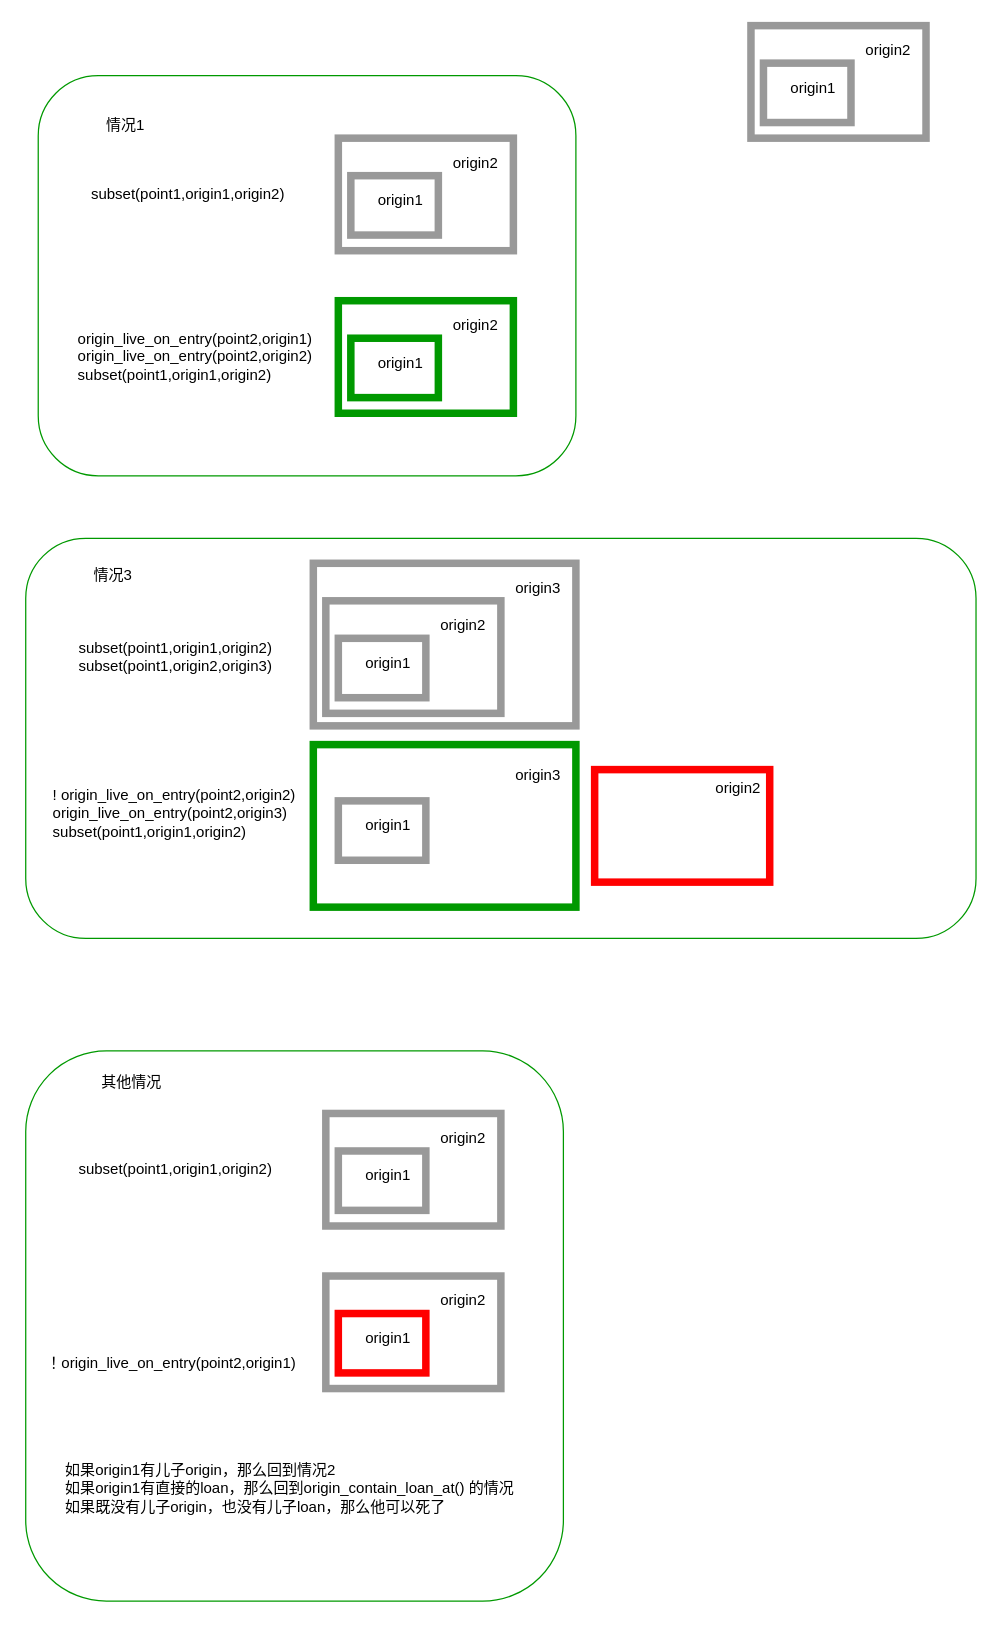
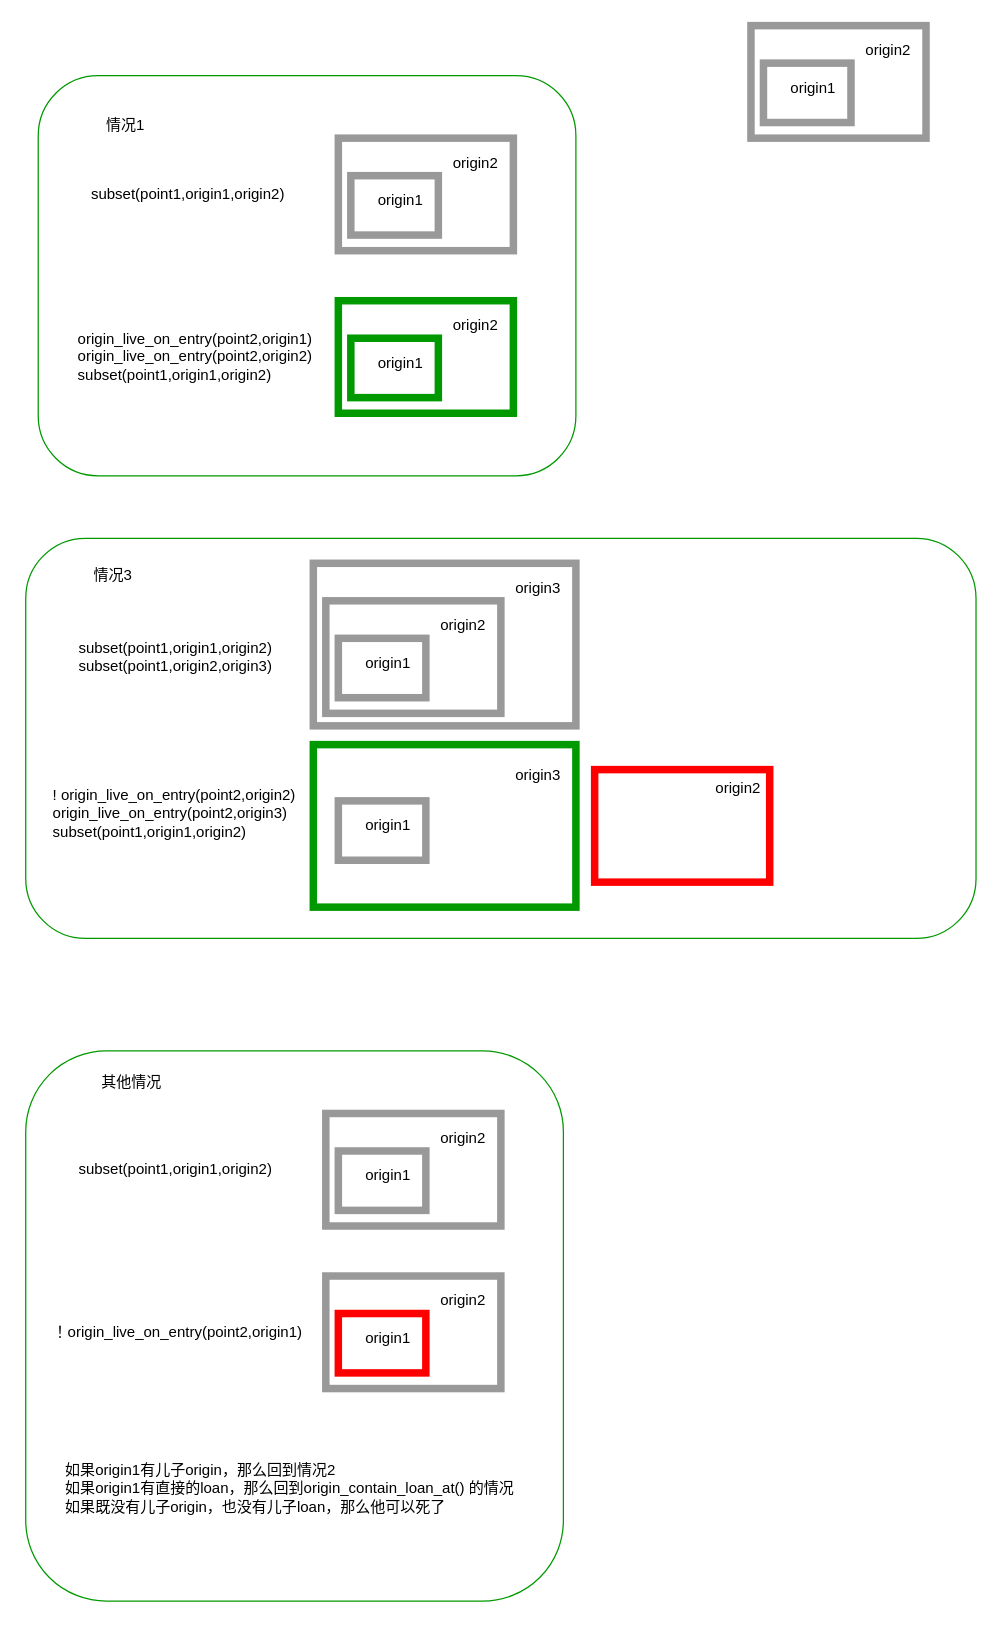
  <mxCell id="0" />
  <mxCell id="1" parent="0" />
  <mxCell id="2" value="" style="rounded=1;whiteSpace=wrap;html=1;strokeColor=#009900;align=left;" vertex="1" parent="1"><mxGeometry x="20" y="430" width="760" height="320" as="geometry" /></mxCell>
  <mxCell id="3" value="" style="rounded=0;whiteSpace=wrap;html=1;strokeColor=#009900;strokeWidth=6;" vertex="1" parent="1"><mxGeometry x="250" y="595" width="210" height="130" as="geometry" /></mxCell>
  <mxCell id="4" value="" style="rounded=0;whiteSpace=wrap;html=1;strokeColor=#999999;strokeWidth=6;" vertex="1" parent="1"><mxGeometry x="250" y="450" width="210" height="130" as="geometry" /></mxCell>
  <mxCell id="5" value="" style="rounded=1;whiteSpace=wrap;html=1;strokeColor=#009900;align=left;" vertex="1" parent="1"><mxGeometry x="30" y="60" width="430" height="320" as="geometry" /></mxCell>
  <mxCell id="6" value="" style="rounded=0;whiteSpace=wrap;html=1;strokeColor=#999999;strokeWidth=6;" vertex="1" parent="1"><mxGeometry x="270" y="110" width="140" height="90" as="geometry" /></mxCell>
  <mxCell id="7" value="" style="rounded=0;whiteSpace=wrap;html=1;strokeColor=#999999;strokeWidth=6;" vertex="1" parent="1"><mxGeometry x="280" y="140" width="70" height="47.5" as="geometry" /></mxCell>
  <mxCell id="8" value="origin2" style="text;html=1;strokeColor=none;fillColor=none;align=center;verticalAlign=middle;whiteSpace=wrap;rounded=0;" vertex="1" parent="1"><mxGeometry x="360" y="120" width="40" height="20" as="geometry" /></mxCell>
  <mxCell id="9" value="origin1" style="text;html=1;strokeColor=none;fillColor=none;align=center;verticalAlign=middle;whiteSpace=wrap;rounded=0;" vertex="1" parent="1"><mxGeometry x="300" y="150" width="40" height="20" as="geometry" /></mxCell>
  <mxCell id="10" value="" style="rounded=0;whiteSpace=wrap;html=1;strokeColor=#009900;strokeWidth=6;" vertex="1" parent="1"><mxGeometry x="270" y="240" width="140" height="90" as="geometry" /></mxCell>
  <mxCell id="11" value="" style="rounded=0;whiteSpace=wrap;html=1;strokeColor=#009900;strokeWidth=6;" vertex="1" parent="1"><mxGeometry x="280" y="270" width="70" height="47.5" as="geometry" /></mxCell>
  <mxCell id="12" value="origin2" style="text;html=1;strokeColor=none;fillColor=none;align=center;verticalAlign=middle;whiteSpace=wrap;rounded=0;" vertex="1" parent="1"><mxGeometry x="360" y="250" width="40" height="20" as="geometry" /></mxCell>
  <mxCell id="13" value="origin1" style="text;html=1;strokeColor=none;fillColor=none;align=center;verticalAlign=middle;whiteSpace=wrap;rounded=0;" vertex="1" parent="1"><mxGeometry x="300" y="280" width="40" height="20" as="geometry" /></mxCell>
  <mxCell id="14" value="" style="rounded=0;whiteSpace=wrap;html=1;strokeColor=#999999;strokeWidth=6;" vertex="1" parent="1"><mxGeometry x="600" y="20" width="140" height="90" as="geometry" /></mxCell>
  <mxCell id="15" value="" style="rounded=0;whiteSpace=wrap;html=1;strokeColor=#999999;strokeWidth=6;" vertex="1" parent="1"><mxGeometry x="610" y="50" width="70" height="47.5" as="geometry" /></mxCell>
  <mxCell id="16" value="origin2" style="text;html=1;strokeColor=none;fillColor=none;align=center;verticalAlign=middle;whiteSpace=wrap;rounded=0;" vertex="1" parent="1"><mxGeometry x="690" y="30" width="40" height="20" as="geometry" /></mxCell>
  <mxCell id="17" value="origin1" style="text;html=1;strokeColor=none;fillColor=none;align=center;verticalAlign=middle;whiteSpace=wrap;rounded=0;" vertex="1" parent="1"><mxGeometry x="630" y="60" width="40" height="20" as="geometry" /></mxCell>
  <mxCell id="18" value="subset(point1,origin1,origin2)" style="text;html=1;strokeColor=none;fillColor=none;align=center;verticalAlign=middle;whiteSpace=wrap;rounded=0;" vertex="1" parent="1"><mxGeometry x="70" y="145" width="160" height="20" as="geometry" /></mxCell>
  <mxCell id="19" value="&lt;div&gt;&lt;span&gt;origin_live_on_entry(point2,origin1)&lt;/span&gt;&lt;/div&gt;&lt;div&gt;&lt;span&gt;origin_live_on_entry(point2,origin2)&lt;/span&gt;&lt;/div&gt;subset(point1,origin1,origin2)" style="text;html=1;strokeColor=none;fillColor=none;align=left;verticalAlign=middle;whiteSpace=wrap;rounded=0;" vertex="1" parent="1"><mxGeometry x="60" y="260" width="200" height="50" as="geometry" /></mxCell>
  <mxCell id="20" value="" style="rounded=0;whiteSpace=wrap;html=1;strokeColor=#999999;strokeWidth=6;" vertex="1" parent="1"><mxGeometry x="260" y="480" width="140" height="90" as="geometry" /></mxCell>
  <mxCell id="21" value="" style="rounded=0;whiteSpace=wrap;html=1;strokeColor=#999999;strokeWidth=6;" vertex="1" parent="1"><mxGeometry x="270" y="510" width="70" height="47.5" as="geometry" /></mxCell>
  <mxCell id="22" value="origin2" style="text;html=1;strokeColor=none;fillColor=none;align=center;verticalAlign=middle;whiteSpace=wrap;rounded=0;" vertex="1" parent="1"><mxGeometry x="350" y="490" width="40" height="20" as="geometry" /></mxCell>
  <mxCell id="23" value="origin1" style="text;html=1;strokeColor=none;fillColor=none;align=center;verticalAlign=middle;whiteSpace=wrap;rounded=0;" vertex="1" parent="1"><mxGeometry x="290" y="520" width="40" height="20" as="geometry" /></mxCell>
  <mxCell id="24" value="" style="rounded=0;whiteSpace=wrap;html=1;strokeColor=#FF0000;strokeWidth=6;" vertex="1" parent="1"><mxGeometry x="475" y="615" width="140" height="90" as="geometry" /></mxCell>
  <mxCell id="25" value="" style="rounded=0;whiteSpace=wrap;html=1;strokeColor=#999999;strokeWidth=6;" vertex="1" parent="1"><mxGeometry x="270" y="640" width="70" height="47.5" as="geometry" /></mxCell>
  <mxCell id="26" value="origin2" style="text;html=1;strokeColor=none;fillColor=none;align=center;verticalAlign=middle;whiteSpace=wrap;rounded=0;" vertex="1" parent="1"><mxGeometry x="570" y="620" width="40" height="20" as="geometry" /></mxCell>
  <mxCell id="27" value="origin1" style="text;html=1;strokeColor=none;fillColor=none;align=center;verticalAlign=middle;whiteSpace=wrap;rounded=0;" vertex="1" parent="1"><mxGeometry x="290" y="650" width="40" height="20" as="geometry" /></mxCell>
  <mxCell id="28" value="subset(point1,origin1,origin2)&lt;br&gt;subset(point1,origin2,origin3)" style="text;html=1;strokeColor=none;fillColor=none;align=center;verticalAlign=middle;whiteSpace=wrap;rounded=0;" vertex="1" parent="1"><mxGeometry x="60" y="515" width="160" height="20" as="geometry" /></mxCell>
  <mxCell id="29" value="&lt;div&gt;&lt;span&gt;! origin_live_on_entry(point2,origin2)&lt;/span&gt;&lt;/div&gt;&lt;div&gt;&lt;span&gt;origin_live_on_entry(point2,origin3)&lt;/span&gt;&lt;/div&gt;subset(point1,origin1,origin2)" style="text;html=1;strokeColor=none;fillColor=none;align=left;verticalAlign=middle;whiteSpace=wrap;rounded=0;" vertex="1" parent="1"><mxGeometry x="40" y="640" width="220" height="20" as="geometry" /></mxCell>
  <mxCell id="30" value="origin3" style="text;html=1;strokeColor=none;fillColor=none;align=center;verticalAlign=middle;whiteSpace=wrap;rounded=0;" vertex="1" parent="1"><mxGeometry x="410" y="460" width="40" height="20" as="geometry" /></mxCell>
  <mxCell id="31" value="origin3" style="text;html=1;strokeColor=none;fillColor=none;align=center;verticalAlign=middle;whiteSpace=wrap;rounded=0;" vertex="1" parent="1"><mxGeometry x="410" y="610" width="40" height="20" as="geometry" /></mxCell>
  <mxCell id="32" value="情况1" style="text;html=1;strokeColor=none;fillColor=none;align=center;verticalAlign=middle;whiteSpace=wrap;rounded=0;" vertex="1" parent="1"><mxGeometry x="80" y="90" width="40" height="20" as="geometry" /></mxCell>
  <mxCell id="33" value="情况3" style="text;html=1;strokeColor=none;fillColor=none;align=center;verticalAlign=middle;whiteSpace=wrap;rounded=0;" vertex="1" parent="1"><mxGeometry x="70" y="450" width="40" height="20" as="geometry" /></mxCell>
  <mxCell id="34" value="" style="rounded=1;whiteSpace=wrap;html=1;strokeColor=#009900;align=left;" vertex="1" parent="1"><mxGeometry x="20" y="840" width="430" height="440" as="geometry" /></mxCell>
  <mxCell id="35" value="" style="rounded=0;whiteSpace=wrap;html=1;strokeColor=#999999;strokeWidth=6;" vertex="1" parent="1"><mxGeometry x="260" y="890" width="140" height="90" as="geometry" /></mxCell>
  <mxCell id="36" value="" style="rounded=0;whiteSpace=wrap;html=1;strokeColor=#999999;strokeWidth=6;" vertex="1" parent="1"><mxGeometry x="270" y="920" width="70" height="47.5" as="geometry" /></mxCell>
  <mxCell id="37" value="origin2" style="text;html=1;strokeColor=none;fillColor=none;align=center;verticalAlign=middle;whiteSpace=wrap;rounded=0;" vertex="1" parent="1"><mxGeometry x="350" y="900" width="40" height="20" as="geometry" /></mxCell>
  <mxCell id="38" value="origin1" style="text;html=1;strokeColor=none;fillColor=none;align=center;verticalAlign=middle;whiteSpace=wrap;rounded=0;" vertex="1" parent="1"><mxGeometry x="290" y="930" width="40" height="20" as="geometry" /></mxCell>
  <mxCell id="39" value="" style="rounded=0;whiteSpace=wrap;html=1;strokeColor=#999999;strokeWidth=6;" vertex="1" parent="1"><mxGeometry x="260" y="1020" width="140" height="90" as="geometry" /></mxCell>
  <mxCell id="40" value="" style="rounded=0;whiteSpace=wrap;html=1;strokeColor=#FF0000;strokeWidth=6;" vertex="1" parent="1"><mxGeometry x="270" y="1050" width="70" height="47.5" as="geometry" /></mxCell>
  <mxCell id="41" value="origin2" style="text;html=1;strokeColor=none;fillColor=none;align=center;verticalAlign=middle;whiteSpace=wrap;rounded=0;" vertex="1" parent="1"><mxGeometry x="350" y="1030" width="40" height="20" as="geometry" /></mxCell>
  <mxCell id="42" value="origin1" style="text;html=1;strokeColor=none;fillColor=none;align=center;verticalAlign=middle;whiteSpace=wrap;rounded=0;" vertex="1" parent="1"><mxGeometry x="290" y="1060" width="40" height="20" as="geometry" /></mxCell>
  <mxCell id="43" value="subset(point1,origin1,origin2)" style="text;html=1;strokeColor=none;fillColor=none;align=center;verticalAlign=middle;whiteSpace=wrap;rounded=0;" vertex="1" parent="1"><mxGeometry x="60" y="925" width="160" height="20" as="geometry" /></mxCell>
- <mxCell id="44" value="&lt;div&gt;&lt;span&gt;！origin_live_on_entry(point2,origin1)&lt;/span&gt;&lt;/div&gt;" style="text;html=1;strokeColor=none;fillColor=none;align=left;verticalAlign=middle;whiteSpace=wrap;rounded=0;" vertex="1" parent="1"><mxGeometry x="35" y="1065" width="210" height="50" as="geometry" /></mxCell>
+ <mxCell id="44" value="&lt;div&gt;&lt;span&gt;！origin_live_on_entry(point2,origin1)&lt;/span&gt;&lt;/div&gt;" style="text;html=1;strokeColor=none;fillColor=none;align=left;verticalAlign=middle;whiteSpace=wrap;rounded=0;" vertex="1" parent="1"><mxGeometry x="40" y="1040" width="210" height="50" as="geometry" /></mxCell>
  <mxCell id="45" value="其他情况" style="text;html=1;strokeColor=none;fillColor=none;align=center;verticalAlign=middle;whiteSpace=wrap;rounded=0;" vertex="1" parent="1"><mxGeometry x="75" y="855" width="60" height="20" as="geometry" /></mxCell>
  <mxCell id="46" value="如果origin1有儿子origin，那么回到情况2&lt;br&gt;如果origin1有直接的loan，那么回到origin_contain_loan_at() 的情况&lt;br&gt;如果既没有儿子origin，也没有儿子loan，那么他可以死了" style="text;html=1;strokeColor=none;fillColor=none;align=left;verticalAlign=middle;whiteSpace=wrap;rounded=0;" vertex="1" parent="1"><mxGeometry x="50" y="1150" width="370" height="80" as="geometry" /></mxCell>
